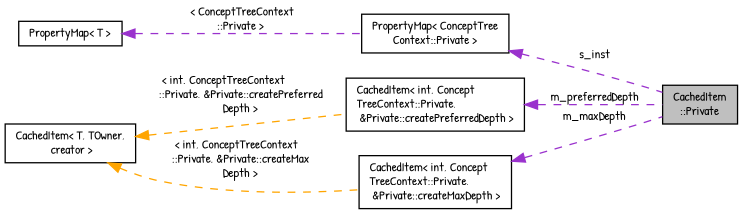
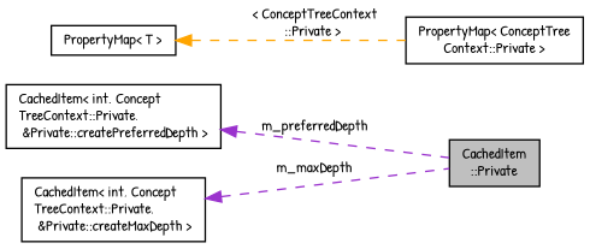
  digraph {
    fontname="Patrick Hand"
    rankdir=LR
    node [color=black fillcolor=white fontname="Patrick Hand" fontsize=10 shape=record style=filled]
    edge [color=darkorchid3 dir=back fontname="Patrick Hand" fontsize=10 labelfontname=Helvetica labelfontsize=10 style=dashed]
    n1 [fillcolor=grey75 fontcolor=black height=0.2 label="CachedItem\l::Private" width=0.4]
    n2 [height=0.2 label="PropertyMap\< ConceptTree\lContext::Private \>" width=0.4]
    n3 [height=0.2 label="PropertyMap\< T \>" width=0.4]
    n4 [height=0.2 label="CachedItem\< int, Concept\lTreeContext::Private,\l &Private::createPreferredDepth \>" width=0.4]
-   n5 [height=0.2 label="CachedItem\< T, TOwner,\l creator \>" width=0.4]
    n6 [height=0.2 label="CachedItem\< int, Concept\lTreeContext::Private,\l &Private::createMaxDepth \>" width=0.4]
-   n2 -> n1 [label=" s_inst"]
-   n3 -> n2 [label=" \< ConceptTreeContext\l::Private \>"]
+   n3 -> n2 [color=orange label=" \< ConceptTreeContext\l::Private \>"]
    n4 -> n1 [label=" m_preferredDepth"]
-   n5 -> n4 [color=orange label=" \< int, ConceptTreeContext\l::Private, &Private::createPreferred\lDepth \>"]
-   n5 -> n6 [color=orange label=" \< int, ConceptTreeContext\l::Private, &Private::createMax\lDepth \>"]
    n6 -> n1 [label=" m_maxDepth"]
  }
